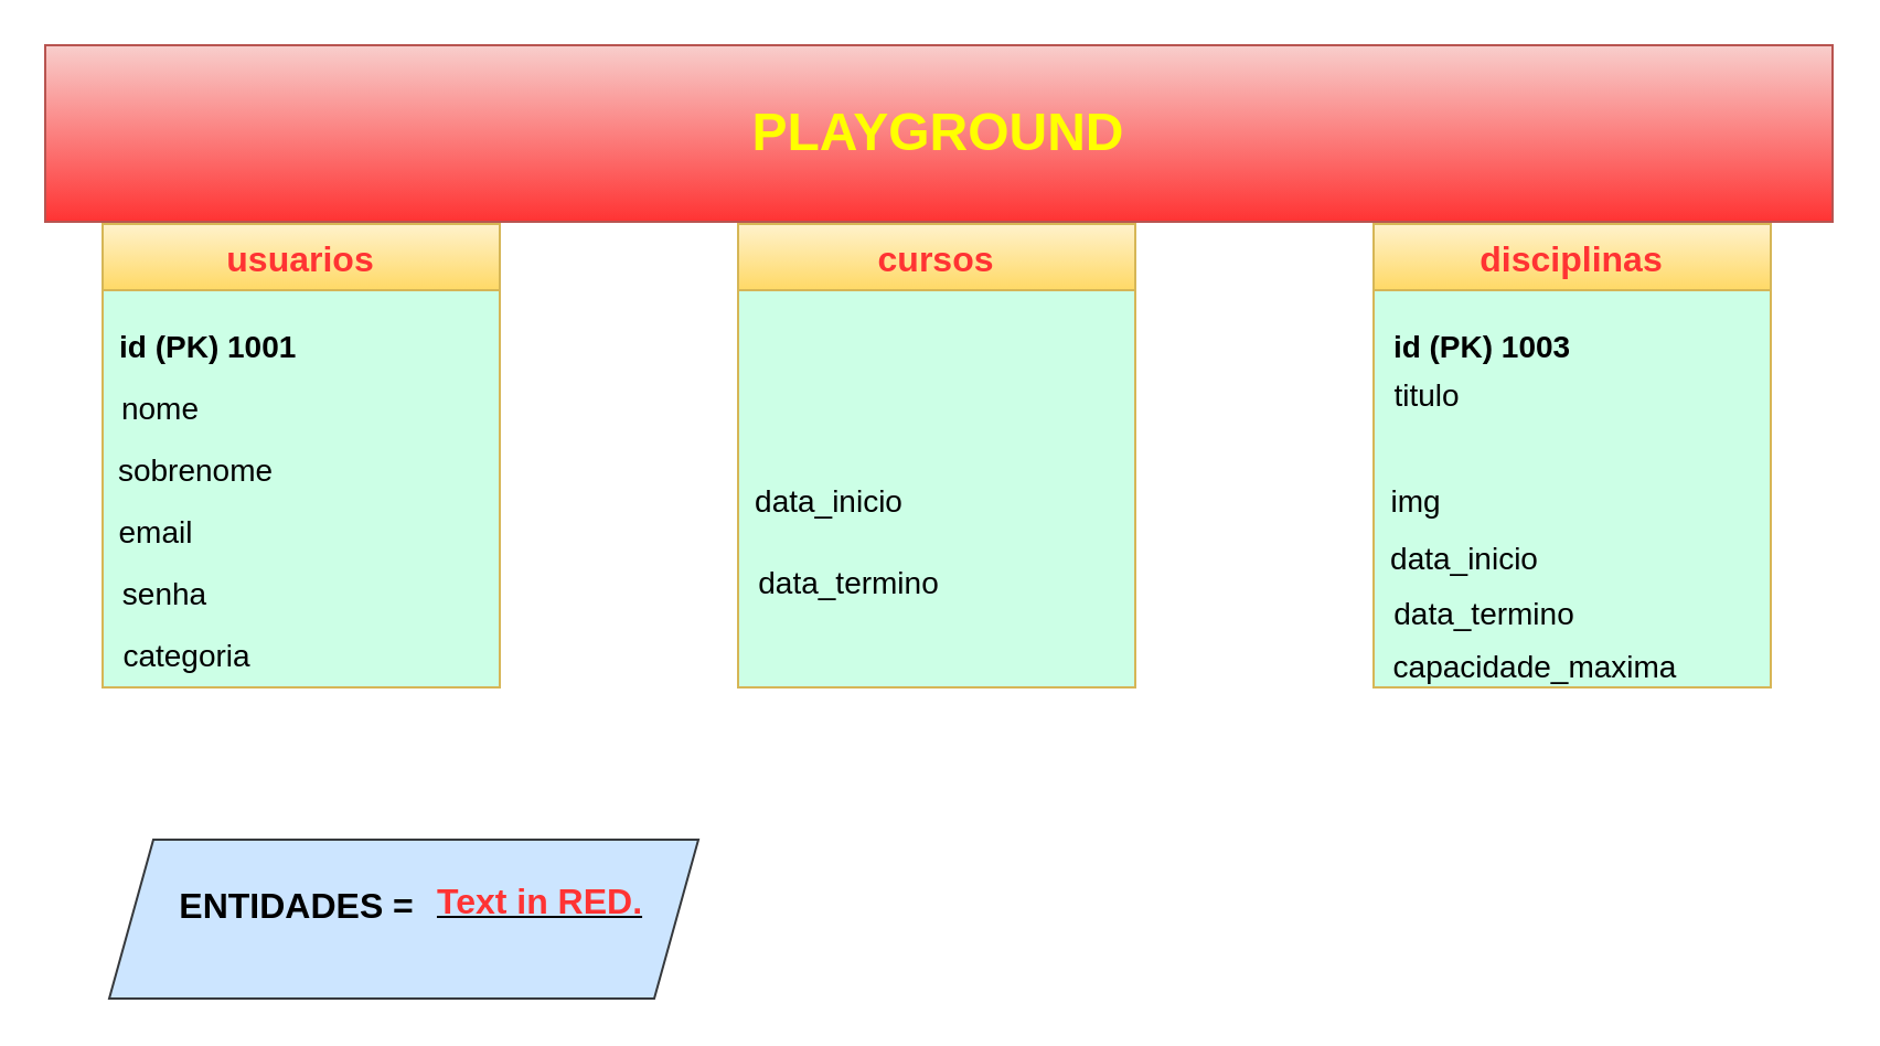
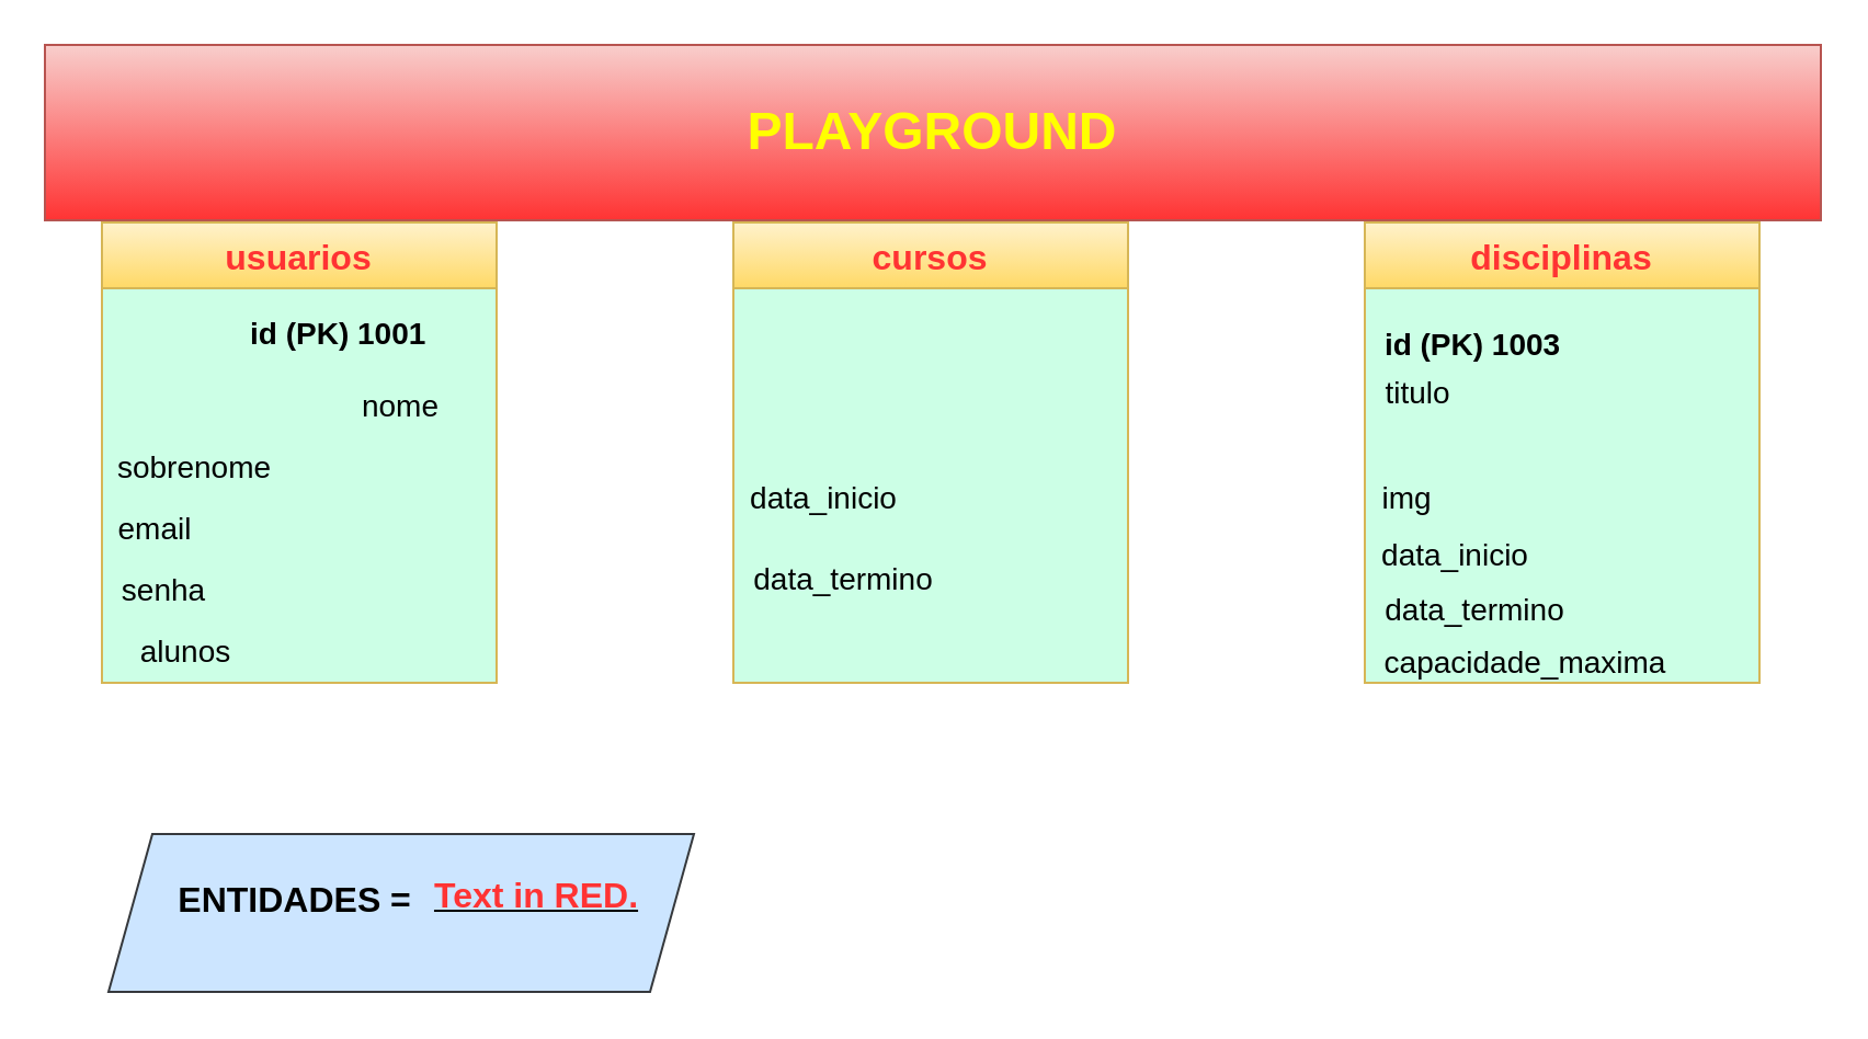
  <mxCell id="0" />
  <mxCell id="1" parent="0" />
  <mxCell id="2" value="&lt;font style=&quot;font-size: 24px&quot;&gt;&lt;b&gt;PLAYGROUND&lt;/b&gt;&lt;/font&gt;" style="whiteSpace=wrap;html=1;fillColor=#f8cecc;gradientColor=#FF3333;strokeColor=#b85450;fontColor=#FFFF00;rounded=0;" vertex="1" parent="1"><mxGeometry x="20" width="810" height="80" as="geometry" y="20" /></mxCell>
  <mxCell id="3" value="" style="shape=tableRow;horizontal=0;startSize=0;swimlaneHead=0;swimlaneBody=0;fillColor=none;collapsible=0;dropTarget=0;points=[[0,0.5],[1,0.5]];portConstraint=eastwest;top=0;left=0;right=0;bottom=0;fontSize=18;" vertex="1" parent="1"><mxGeometry x="46" y="230" width="180" height="69" as="geometry" /></mxCell>
  <mxCell id="4" value="" style="shape=partialRectangle;connectable=0;fillColor=none;top=0;left=0;bottom=0;right=0;editable=1;overflow=hidden;fontSize=18;" vertex="1" parent="3"><mxGeometry width="30" height="30" as="geometry"><mxRectangle width="30" height="30" as="alternateBounds" /></mxGeometry></mxCell>
  <mxCell id="5" value="alunos atributos" parent="0" />
  <mxCell id="6" value="usuarios" style="shape=table;startSize=30;container=1;collapsible=0;childLayout=tableLayout;labelBackgroundColor=none;fontSize=16;fontStyle=1;fillColor=#fff2cc;gradientColor=#ffd966;strokeColor=#d6b656;fontColor=#FF3333;swimlaneFillColor=#CCFFE6;" vertex="1" parent="5"><mxGeometry x="46" y="101" width="180" height="210" as="geometry" /></mxCell>
  <mxCell id="7" value="" style="shape=tableRow;horizontal=0;startSize=0;swimlaneHead=0;swimlaneBody=0;top=0;left=0;bottom=0;right=0;collapsible=0;dropTarget=0;fillColor=none;points=[[0,0.5],[1,0.5]];portConstraint=eastwest;labelBackgroundColor=none;fontSize=14;" vertex="1" parent="6"><mxGeometry y="30" width="180" height="180" as="geometry" /></mxCell>
  <mxCell id="8" value="" style="shape=partialRectangle;html=1;whiteSpace=wrap;connectable=0;overflow=hidden;fillColor=none;top=0;left=0;bottom=0;right=0;pointerEvents=1;labelBackgroundColor=none;fontSize=14;" vertex="1" parent="7"><mxGeometry width="180" height="180" as="geometry"><mxRectangle width="180" height="180" as="alternateBounds" /></mxGeometry></mxCell>
- <mxCell id="9" value="&lt;b&gt;id (PK) 1001&lt;/b&gt;" style="text;html=1;resizable=0;autosize=1;align=left;verticalAlign=middle;points=[];fillColor=none;strokeColor=none;rounded=0;labelBackgroundColor=none;fontSize=14;" vertex="1" parent="5"><mxGeometry x="52" y="143" width="91" height="28" as="geometry" /></mxCell>
- <mxCell id="10" value="nome" style="text;html=1;resizable=0;autosize=1;align=center;verticalAlign=middle;points=[];fillColor=none;strokeColor=none;rounded=0;labelBackgroundColor=none;fontSize=14;" vertex="1" parent="5"><mxGeometry x="49" y="176" width="45" height="18" as="geometry" /></mxCell>
+ <mxCell id="9" value="&lt;b&gt;id (PK) 1001&lt;/b&gt;" style="text;html=1;resizable=0;autosize=1;align=left;verticalAlign=middle;points=[];fillColor=none;strokeColor=none;rounded=0;labelBackgroundColor=none;fontSize=14;" vertex="1" parent="5"><mxGeometry x="112" y="138" width="91" height="28" as="geometry" /></mxCell>
+ <mxCell id="10" value="nome" style="text;html=1;resizable=0;autosize=1;align=center;verticalAlign=middle;points=[];fillColor=none;strokeColor=none;rounded=0;labelBackgroundColor=none;fontSize=14;" vertex="1" parent="5"><mxGeometry x="159" y="176" width="45" height="18" as="geometry" /></mxCell>
  <mxCell id="11" value="sobrenome" style="text;html=1;resizable=0;autosize=1;align=center;verticalAlign=middle;points=[];fillColor=none;strokeColor=none;rounded=0;labelBackgroundColor=none;fontSize=14;" vertex="1" parent="5"><mxGeometry x="46" y="199" width="84" height="28" as="geometry" /></mxCell>
  <mxCell id="12" value="email" style="text;html=1;resizable=0;autosize=1;align=center;verticalAlign=middle;points=[];fillColor=none;strokeColor=none;rounded=0;labelBackgroundColor=none;fontSize=14;" vertex="1" parent="5"><mxGeometry x="49" y="227" width="42" height="28" as="geometry" /></mxCell>
  <mxCell id="13" value="senha" style="text;html=1;resizable=0;autosize=1;align=center;verticalAlign=middle;points=[];fillColor=none;strokeColor=none;rounded=0;labelBackgroundColor=none;fontSize=14;" vertex="1" parent="5"><mxGeometry x="49" y="255" width="49" height="28" as="geometry" /></mxCell>
- <mxCell id="14" value="categoria" style="text;html=1;resizable=0;autosize=1;align=center;verticalAlign=middle;points=[];fillColor=none;strokeColor=none;rounded=0;labelBackgroundColor=none;fontSize=14;" vertex="1" parent="5"><mxGeometry x="49" y="283" width="70" height="28" as="geometry" /></mxCell>
+ <mxCell id="14" value="alunos" style="text;html=1;resizable=0;autosize=1;align=center;verticalAlign=middle;points=[];fillColor=none;strokeColor=none;rounded=0;labelBackgroundColor=none;fontSize=14;" vertex="1" parent="5"><mxGeometry x="49" y="283" width="70" height="28" as="geometry" /></mxCell>
  <mxCell id="15" value="" style="shape=tableRow;horizontal=0;startSize=0;swimlaneHead=0;swimlaneBody=0;fillColor=none;collapsible=0;dropTarget=0;points=[[0,0.5],[1,0.5]];portConstraint=eastwest;top=0;left=0;right=0;bottom=0;fontSize=18;" vertex="1" parent="5"><mxGeometry x="334" y="230" width="180" height="69" as="geometry" /></mxCell>
  <mxCell id="16" value="" style="shape=partialRectangle;connectable=0;fillColor=none;top=0;left=0;bottom=0;right=0;editable=1;overflow=hidden;fontSize=18;" vertex="1" parent="15"><mxGeometry width="30" height="30" as="geometry"><mxRectangle width="30" height="30" as="alternateBounds" /></mxGeometry></mxCell>
  <mxCell id="17" value="cursos" style="shape=table;startSize=30;container=1;collapsible=0;childLayout=tableLayout;labelBackgroundColor=none;fontSize=16;fontStyle=1;fillColor=#fff2cc;gradientColor=#ffd966;strokeColor=#d6b656;fontColor=#FF3333;swimlaneFillColor=#CCFFE6;" vertex="1" parent="5"><mxGeometry x="334" y="101" width="180" height="210" as="geometry" /></mxCell>
  <mxCell id="18" value="" style="shape=tableRow;horizontal=0;startSize=0;swimlaneHead=0;swimlaneBody=0;top=0;left=0;bottom=0;right=0;collapsible=0;dropTarget=0;fillColor=none;points=[[0,0.5],[1,0.5]];portConstraint=eastwest;labelBackgroundColor=none;fontSize=14;" vertex="1" parent="17"><mxGeometry y="30" width="180" height="180" as="geometry" /></mxCell>
  <mxCell id="19" value="" style="shape=partialRectangle;html=1;whiteSpace=wrap;connectable=0;overflow=hidden;fillColor=none;top=0;left=0;bottom=0;right=0;pointerEvents=1;labelBackgroundColor=none;fontSize=14;" vertex="1" parent="18"><mxGeometry width="180" height="180" as="geometry"><mxRectangle width="180" height="180" as="alternateBounds" /></mxGeometry></mxCell>
  <mxCell id="20" value="data_inicio" style="text;html=1;resizable=0;autosize=1;align=center;verticalAlign=middle;points=[];fillColor=none;strokeColor=none;rounded=0;labelBackgroundColor=none;fontSize=14;" vertex="1" parent="5"><mxGeometry x="334" y="218" width="81" height="18" as="geometry" /></mxCell>
  <mxCell id="21" value="data_termino" style="text;html=1;resizable=0;autosize=1;align=center;verticalAlign=middle;points=[];fillColor=none;strokeColor=none;rounded=0;labelBackgroundColor=none;fontSize=14;" vertex="1" parent="5"><mxGeometry x="334" y="255" width="99" height="18" as="geometry" /></mxCell>
  <mxCell id="22" value="" style="shape=tableRow;horizontal=0;startSize=0;swimlaneHead=0;swimlaneBody=0;fillColor=none;collapsible=0;dropTarget=0;points=[[0,0.5],[1,0.5]];portConstraint=eastwest;top=0;left=0;right=0;bottom=0;fontSize=18;" vertex="1" parent="5"><mxGeometry x="622" y="230" width="180" height="69" as="geometry" /></mxCell>
  <mxCell id="23" value="" style="shape=partialRectangle;connectable=0;fillColor=none;top=0;left=0;bottom=0;right=0;editable=1;overflow=hidden;fontSize=18;" vertex="1" parent="22"><mxGeometry width="30" height="30" as="geometry"><mxRectangle width="30" height="30" as="alternateBounds" /></mxGeometry></mxCell>
  <mxCell id="24" value="disciplinas" style="shape=table;startSize=30;container=1;collapsible=0;childLayout=tableLayout;labelBackgroundColor=none;fontSize=16;fontStyle=1;fillColor=#fff2cc;gradientColor=#ffd966;strokeColor=#d6b656;fontColor=#FF3333;swimlaneFillColor=#CCFFE6;" vertex="1" parent="5"><mxGeometry x="622" y="101" width="180" height="210" as="geometry" /></mxCell>
  <mxCell id="25" value="" style="shape=tableRow;horizontal=0;startSize=0;swimlaneHead=0;swimlaneBody=0;top=0;left=0;bottom=0;right=0;collapsible=0;dropTarget=0;fillColor=none;points=[[0,0.5],[1,0.5]];portConstraint=eastwest;labelBackgroundColor=none;fontSize=14;" vertex="1" parent="24"><mxGeometry y="30" width="180" height="180" as="geometry" /></mxCell>
  <mxCell id="26" value="" style="shape=partialRectangle;html=1;whiteSpace=wrap;connectable=0;overflow=hidden;fillColor=none;top=0;left=0;bottom=0;right=0;pointerEvents=1;labelBackgroundColor=none;fontSize=14;" vertex="1" parent="25"><mxGeometry width="180" height="180" as="geometry"><mxRectangle width="180" height="180" as="alternateBounds" /></mxGeometry></mxCell>
  <mxCell id="27" value="&lt;b&gt;id (PK) 1003&lt;/b&gt;" style="text;html=1;resizable=0;autosize=1;align=center;verticalAlign=middle;points=[];fillColor=none;strokeColor=none;rounded=0;labelBackgroundColor=none;fontSize=14;" vertex="1" parent="5"><mxGeometry x="625" y="143" width="91" height="28" as="geometry" /></mxCell>
  <mxCell id="28" value="titulo" style="text;html=1;resizable=0;autosize=1;align=center;verticalAlign=middle;points=[];fillColor=none;strokeColor=none;rounded=0;labelBackgroundColor=none;fontSize=14;" vertex="1" parent="5"><mxGeometry x="623" y="170" width="45" height="18" as="geometry" /></mxCell>
  <mxCell id="29" value="img" style="text;html=1;resizable=0;autosize=1;align=center;verticalAlign=middle;points=[];fillColor=none;strokeColor=none;rounded=0;labelBackgroundColor=none;fontSize=14;" vertex="1" parent="5"><mxGeometry x="623" y="218" width="36" height="18" as="geometry" /></mxCell>
  <mxCell id="30" value="data_inicio" style="text;html=1;resizable=0;autosize=1;align=center;verticalAlign=middle;points=[];fillColor=none;strokeColor=none;rounded=0;labelBackgroundColor=none;fontSize=14;" vertex="1" parent="5"><mxGeometry x="622" y="244" width="81" height="18" as="geometry" /></mxCell>
  <mxCell id="31" value="data_termino" style="text;html=1;resizable=0;autosize=1;align=center;verticalAlign=middle;points=[];fillColor=none;strokeColor=none;rounded=0;labelBackgroundColor=none;fontSize=14;" vertex="1" parent="5"><mxGeometry x="622" y="269" width="99" height="18" as="geometry" /></mxCell>
  <mxCell id="32" value="capacidade_maxima" style="text;html=1;resizable=0;autosize=1;align=center;verticalAlign=middle;points=[];fillColor=none;strokeColor=none;rounded=0;labelBackgroundColor=none;fontSize=14;" vertex="1" parent="5"><mxGeometry x="623" y="293" width="144" height="18" as="geometry" /></mxCell>
  <mxCell id="33" value="" style="shape=parallelogram;perimeter=parallelogramPerimeter;whiteSpace=wrap;html=1;fixedSize=1;labelBackgroundColor=none;fontSize=16;fillColor=#cce5ff;strokeColor=#36393d;" vertex="1" parent="5"><mxGeometry x="49" y="380" width="267" height="72" as="geometry" /></mxCell>
  <mxCell id="34" value="&lt;font color=&quot;#000000&quot;&gt;&lt;b&gt;ENTIDADES =&amp;nbsp;&lt;/b&gt;&lt;/font&gt;" style="text;html=1;resizable=0;autosize=1;align=center;verticalAlign=middle;points=[];fillColor=none;strokeColor=none;rounded=0;labelBackgroundColor=none;fontSize=16;fontColor=#FFFF00;" vertex="1" parent="5"><mxGeometry x="73" y="396" width="126" height="27" as="geometry" /></mxCell>
  <mxCell id="35" value="&lt;b&gt;&lt;u&gt;&lt;font color=&quot;#ff3333&quot;&gt;Text in RED.&lt;/font&gt;&lt;/u&gt;&lt;/b&gt;" style="text;html=1;resizable=0;autosize=1;align=center;verticalAlign=middle;points=[];fillColor=none;strokeColor=none;rounded=0;labelBackgroundColor=none;fontSize=16;fontColor=#000000;" vertex="1" parent="5"><mxGeometry x="190" y="394" width="108" height="27" as="geometry" /></mxCell>
